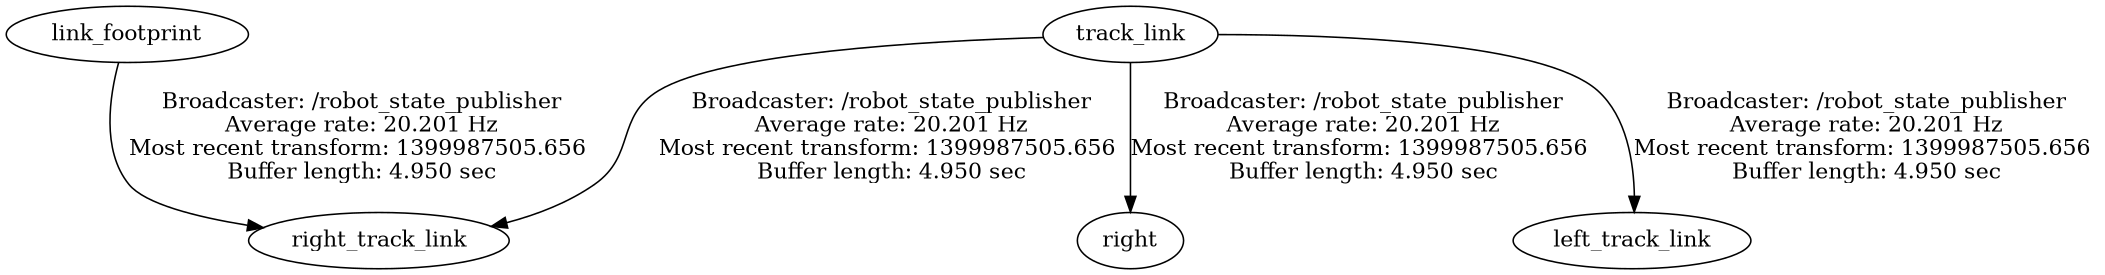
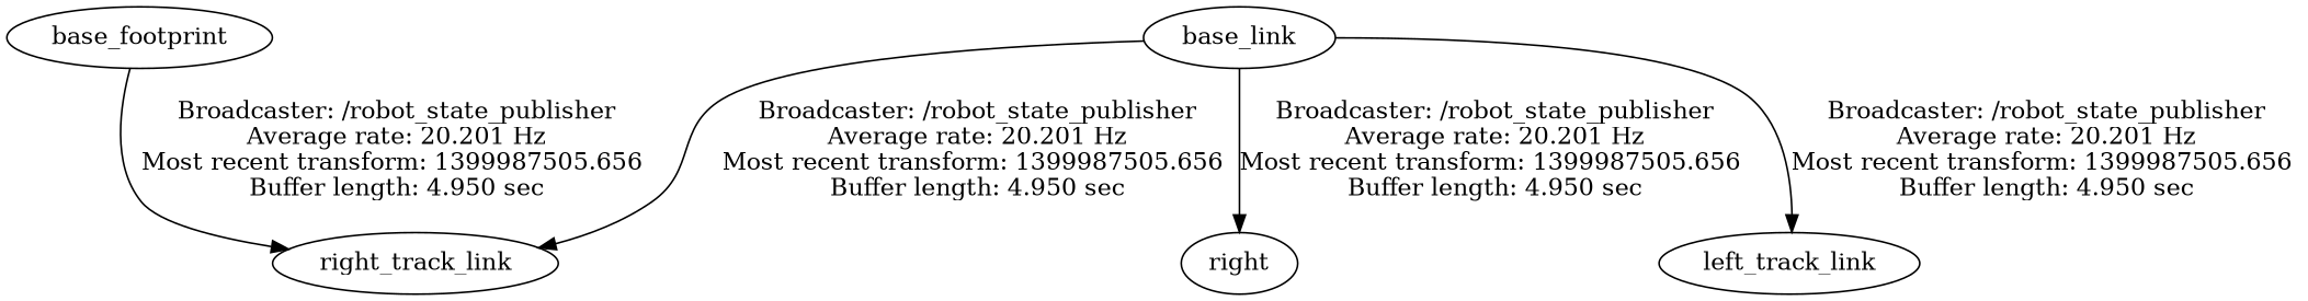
  digraph {
-   base_footprint [label=link_footprint]
+   base_footprint
    right_track_link
    n3 [label=right]
-   base_link [label=track_link]
+   base_link
    left_track_link
    base_footprint -> right_track_link [label="Broadcaster: /robot_state_publisher\nAverage rate: 20.201 Hz\nMost recent transform: 1399987505.656 \nBuffer length: 4.950 sec\n"]
    base_link -> right_track_link [label="Broadcaster: /robot_state_publisher\nAverage rate: 20.201 Hz\nMost recent transform: 1399987505.656 \nBuffer length: 4.950 sec\n"]
    base_link -> n3 [label="Broadcaster: /robot_state_publisher\nAverage rate: 20.201 Hz\nMost recent transform: 1399987505.656 \nBuffer length: 4.950 sec\n"]
    base_link -> left_track_link [label="Broadcaster: /robot_state_publisher\nAverage rate: 20.201 Hz\nMost recent transform: 1399987505.656 \nBuffer length: 4.950 sec\n"]
  }
